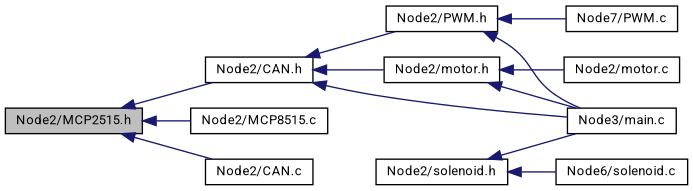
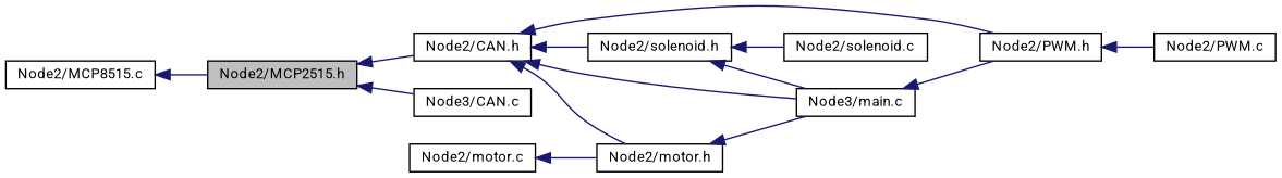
  digraph {
    fontname=Roboto
    rankdir=LR
    node [color=black fillcolor=white fontname=Roboto fontsize=10 shape=record style=filled]
    edge [color=midnightblue dir=back fontname=Roboto fontsize=10 labelfontname=Helvetica labelfontsize=10 style=solid]
    n1 [fillcolor=grey75 fontcolor=black height=0.2 label="Node2/MCP2515.h" width=0.4]
    n2 [height=0.2 label="Node2/CAN.h" width=0.4]
    n3 [height=0.2 label="Node2/MCP8515.c" width=0.4]
-   n4 [height=0.2 label="Node2/CAN.c" width=0.4]
+   n4 [height=0.2 label="Node3/CAN.c" width=0.4]
    n5 [height=0.2 label="Node3/main.c" width=0.4]
    n6 [height=0.2 label="Node2/PWM.h" width=0.4]
    n7 [height=0.2 label="Node2/motor.h" width=0.4]
    n8 [height=0.2 label="Node2/solenoid.h" width=0.4]
-   n9 [height=0.2 label="Node7/PWM.c" width=0.4]
+   n9 [height=0.2 label="Node2/PWM.c" width=0.4]
    n10 [height=0.2 label="Node2/motor.c" width=0.4]
-   n11 [height=0.2 label="Node6/solenoid.c" width=0.4]
+   n11 [height=0.2 label="Node2/solenoid.c" width=0.4]
    n1 -> n2
-   n1 -> n3
+   n3 -> n1
    n1 -> n4
    n2 -> n5
    n2 -> n6
    n2 -> n7
-   n6 -> n5
+   n2 -> n8
+   n5 -> n6
    n6 -> n9
    n7 -> n5
-   n7 -> n10
+   n10 -> n7
    n8 -> n5
    n8 -> n11
  }
